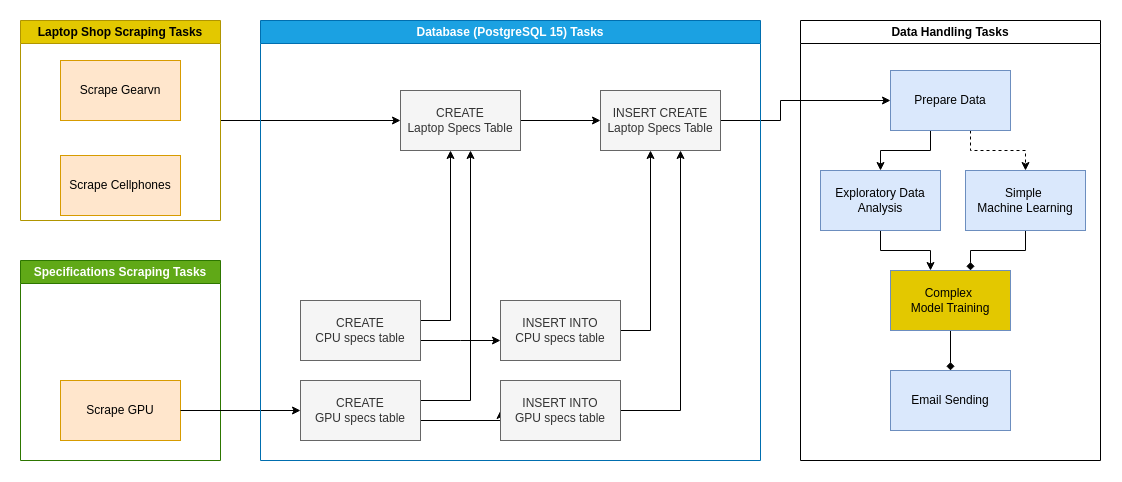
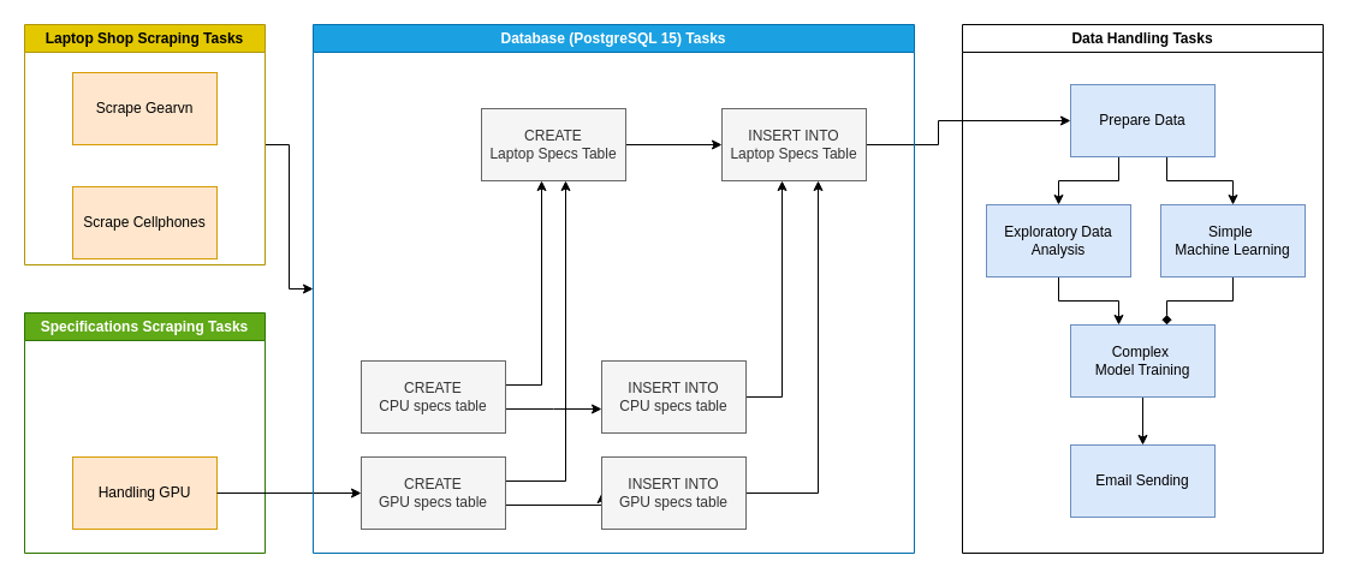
  <mxCell id="0" />
  <mxCell id="1" parent="0" />
- <mxCell id="2" style="edgeStyle=orthogonalEdgeStyle;rounded=0;orthogonalLoop=1;jettySize=auto;html=1;" edge="1" parent="1" source="3" target="9"><mxGeometry relative="1" as="geometry" /></mxCell>
+ <mxCell id="2" style="edgeStyle=orthogonalEdgeStyle;rounded=0;orthogonalLoop=1;jettySize=auto;html=1;" edge="1" parent="1" source="3" target="23"><mxGeometry relative="1" as="geometry" /></mxCell>
  <mxCell id="3" value="&lt;div&gt;Laptop Shop Scraping Tasks&lt;br&gt;&lt;/div&gt;" style="swimlane;whiteSpace=wrap;html=1;fillColor=#e3c800;fontColor=#000000;strokeColor=#B09500;rounded=0;" vertex="1" parent="1"><mxGeometry x="20" y="20" width="200" height="200" as="geometry" /></mxCell>
  <mxCell id="4" value="Scrape Cellphones" style="rounded=0;whiteSpace=wrap;html=1;fillColor=#ffe6cc;strokeColor=#d79b00;" vertex="1" parent="3"><mxGeometry x="40" y="135" width="120" height="60" as="geometry" /></mxCell>
  <mxCell id="5" value="Scrape Gearvn" style="rounded=0;whiteSpace=wrap;html=1;fillColor=#ffe6cc;strokeColor=#d79b00;" vertex="1" parent="3"><mxGeometry x="40" y="40" width="120" height="60" as="geometry" /></mxCell>
  <mxCell id="6" value="Specifications Scraping Tasks" style="swimlane;whiteSpace=wrap;html=1;fillColor=#60a917;fontColor=#ffffff;strokeColor=#2D7600;rounded=0;" vertex="1" parent="1"><mxGeometry x="20" y="260" width="200" height="200" as="geometry" /></mxCell>
- <mxCell id="7" value="Scrape GPU" style="rounded=0;whiteSpace=wrap;html=1;fillColor=#ffe6cc;strokeColor=#d79b00;" vertex="1" parent="6"><mxGeometry x="40" y="120" width="120" height="60" as="geometry" /></mxCell>
+ <mxCell id="7" value="Handling GPU" style="rounded=0;whiteSpace=wrap;html=1;fillColor=#ffe6cc;strokeColor=#d79b00;" vertex="1" parent="6"><mxGeometry x="40" y="120" width="120" height="60" as="geometry" /></mxCell>
  <mxCell id="8" style="edgeStyle=orthogonalEdgeStyle;rounded=0;orthogonalLoop=1;jettySize=auto;html=1;" edge="1" parent="1" source="9" target="22"><mxGeometry relative="1" as="geometry" /></mxCell>
  <mxCell id="9" value="&lt;div&gt;CREATE &lt;br&gt;&lt;/div&gt;&lt;div&gt;Laptop Specs Table&lt;/div&gt;" style="rounded=0;whiteSpace=wrap;html=1;fillColor=#f5f5f5;fontColor=#333333;strokeColor=#666666;" vertex="1" parent="1"><mxGeometry x="400" y="90" width="120" height="60" as="geometry" /></mxCell>
  <mxCell id="10" value="" style="edgeStyle=orthogonalEdgeStyle;rounded=0;orthogonalLoop=1;jettySize=auto;html=1;" edge="1" parent="1" source="12" target="18"><mxGeometry relative="1" as="geometry"><Array as="points"><mxPoint x="460" y="340" /><mxPoint x="460" y="340" /></Array></mxGeometry></mxCell>
  <mxCell id="11" style="edgeStyle=orthogonalEdgeStyle;rounded=0;orthogonalLoop=1;jettySize=auto;html=1;exitX=1;exitY=0.5;exitDx=0;exitDy=0;" edge="1" parent="1" source="12" target="9"><mxGeometry relative="1" as="geometry"><Array as="points"><mxPoint x="420" y="320" /><mxPoint x="450" y="320" /></Array></mxGeometry></mxCell>
  <mxCell id="12" value="CREATE&lt;br&gt;&lt;div&gt;CPU specs table&lt;br&gt;&lt;/div&gt;" style="rounded=0;whiteSpace=wrap;html=1;fillColor=#f5f5f5;fontColor=#333333;strokeColor=#666666;" vertex="1" parent="1"><mxGeometry x="300" y="300" width="120" height="60" as="geometry" /></mxCell>
  <mxCell id="13" style="edgeStyle=orthogonalEdgeStyle;rounded=0;orthogonalLoop=1;jettySize=auto;html=1;entryX=0;entryY=0.5;entryDx=0;entryDy=0;" edge="1" parent="1" source="15" target="20"><mxGeometry relative="1" as="geometry"><Array as="points"><mxPoint x="500" y="420" /></Array></mxGeometry></mxCell>
  <mxCell id="14" style="edgeStyle=orthogonalEdgeStyle;rounded=0;orthogonalLoop=1;jettySize=auto;html=1;" edge="1" parent="1" source="15" target="9"><mxGeometry relative="1" as="geometry"><Array as="points"><mxPoint x="470" y="400" /></Array></mxGeometry></mxCell>
  <mxCell id="15" value="&lt;div&gt;CREATE&lt;br&gt;&lt;/div&gt;&lt;div&gt;GPU specs table&lt;br&gt;&lt;/div&gt;" style="rounded=0;whiteSpace=wrap;html=1;fillColor=#f5f5f5;fontColor=#333333;strokeColor=#666666;" vertex="1" parent="1"><mxGeometry x="300" y="380" width="120" height="60" as="geometry" /></mxCell>
  <mxCell id="16" style="edgeStyle=orthogonalEdgeStyle;rounded=0;orthogonalLoop=1;jettySize=auto;html=1;" edge="1" parent="1" source="7" target="15"><mxGeometry relative="1" as="geometry" /></mxCell>
  <mxCell id="17" style="edgeStyle=orthogonalEdgeStyle;rounded=0;orthogonalLoop=1;jettySize=auto;html=1;" edge="1" parent="1"><mxGeometry relative="1" as="geometry"><mxPoint x="610" y="330" as="sourcePoint" /><mxPoint x="650" y="150" as="targetPoint" /><Array as="points"><mxPoint x="650" y="330" /></Array></mxGeometry></mxCell>
  <mxCell id="18" value="&lt;div&gt;INSERT INTO &lt;br&gt;&lt;/div&gt;&lt;div&gt;CPU specs table&lt;br&gt;&lt;/div&gt;" style="rounded=0;whiteSpace=wrap;html=1;fillColor=#f5f5f5;fontColor=#333333;strokeColor=#666666;" vertex="1" parent="1"><mxGeometry x="500" y="300" width="120" height="60" as="geometry" /></mxCell>
  <mxCell id="19" style="edgeStyle=orthogonalEdgeStyle;rounded=0;orthogonalLoop=1;jettySize=auto;html=1;" edge="1" parent="1" source="20" target="22"><mxGeometry relative="1" as="geometry"><Array as="points"><mxPoint x="680" y="410" /></Array></mxGeometry></mxCell>
  <mxCell id="20" value="&lt;div&gt;INSERT INTO &lt;br&gt;&lt;/div&gt;&lt;div&gt;GPU specs table&lt;br&gt;&lt;/div&gt;" style="rounded=0;whiteSpace=wrap;html=1;fillColor=#f5f5f5;fontColor=#333333;strokeColor=#666666;" vertex="1" parent="1"><mxGeometry x="500" y="380" width="120" height="60" as="geometry" /></mxCell>
  <mxCell id="21" style="edgeStyle=orthogonalEdgeStyle;rounded=0;orthogonalLoop=1;jettySize=auto;html=1;" edge="1" parent="1" source="22" target="27"><mxGeometry relative="1" as="geometry"><Array as="points"><mxPoint x="780" y="120" /><mxPoint x="780" y="100" /></Array></mxGeometry></mxCell>
- <mxCell id="22" value="&lt;div&gt;INSERT CREATE &lt;br&gt;&lt;/div&gt;&lt;div&gt;Laptop Specs Table&lt;/div&gt;" style="rounded=0;whiteSpace=wrap;html=1;fillColor=#f5f5f5;fontColor=#333333;strokeColor=#666666;" vertex="1" parent="1"><mxGeometry x="600" y="90" width="120" height="60" as="geometry" /></mxCell>
+ <mxCell id="22" value="&lt;div&gt;INSERT INTO &lt;br&gt;&lt;/div&gt;&lt;div&gt;Laptop Specs Table&lt;/div&gt;" style="rounded=0;whiteSpace=wrap;html=1;fillColor=#f5f5f5;fontColor=#333333;strokeColor=#666666;" vertex="1" parent="1"><mxGeometry x="600" y="90" width="120" height="60" as="geometry" /></mxCell>
  <mxCell id="23" value="Database (PostgreSQL 15) Tasks" style="swimlane;whiteSpace=wrap;html=1;fillColor=#1ba1e2;strokeColor=#006EAF;fontColor=#ffffff;rounded=0;" vertex="1" parent="1"><mxGeometry x="260" y="20" width="500" height="440" as="geometry" /></mxCell>
  <mxCell id="24" value="Data Handling Tasks" style="swimlane;whiteSpace=wrap;html=1;rounded=0;" vertex="1" parent="1"><mxGeometry x="800" y="20" width="300" height="440" as="geometry" /></mxCell>
  <mxCell id="25" style="edgeStyle=orthogonalEdgeStyle;rounded=0;orthogonalLoop=1;jettySize=auto;html=1;" edge="1" parent="24" source="27" target="29"><mxGeometry relative="1" as="geometry"><Array as="points"><mxPoint x="130" y="130" /><mxPoint x="80" y="130" /></Array></mxGeometry></mxCell>
- <mxCell id="26" style="edgeStyle=orthogonalEdgeStyle;rounded=0;orthogonalLoop=1;jettySize=auto;html=1;dashed=1;" edge="1" parent="24" source="27" target="31"><mxGeometry relative="1" as="geometry"><Array as="points"><mxPoint x="170" y="130" /><mxPoint x="225" y="130" /></Array></mxGeometry></mxCell>
+ <mxCell id="26" style="edgeStyle=orthogonalEdgeStyle;rounded=0;orthogonalLoop=1;jettySize=auto;html=1;" edge="1" parent="24" source="27" target="31"><mxGeometry relative="1" as="geometry"><Array as="points"><mxPoint x="170" y="130" /><mxPoint x="225" y="130" /></Array></mxGeometry></mxCell>
  <mxCell id="27" value="&lt;div&gt;Prepare Data&lt;/div&gt;" style="rounded=0;whiteSpace=wrap;html=1;fillColor=#dae8fc;strokeColor=#6c8ebf;" vertex="1" parent="24"><mxGeometry x="90" y="50" width="120" height="60" as="geometry" /></mxCell>
  <mxCell id="28" style="edgeStyle=orthogonalEdgeStyle;rounded=0;orthogonalLoop=1;jettySize=auto;html=1;" edge="1" parent="24" source="29" target="33"><mxGeometry relative="1" as="geometry"><Array as="points"><mxPoint x="80" y="230" /><mxPoint x="130" y="230" /></Array></mxGeometry></mxCell>
  <mxCell id="29" value="Exploratory Data Analysis" style="rounded=0;whiteSpace=wrap;html=1;fillColor=#dae8fc;strokeColor=#6c8ebf;" vertex="1" parent="24"><mxGeometry x="20" y="150" width="120" height="60" as="geometry" /></mxCell>
  <mxCell id="30" style="edgeStyle=orthogonalEdgeStyle;rounded=0;orthogonalLoop=1;jettySize=auto;html=1;endArrow=diamond;" edge="1" parent="24" source="31" target="33"><mxGeometry relative="1" as="geometry"><Array as="points"><mxPoint x="225" y="230" /><mxPoint x="170" y="230" /></Array></mxGeometry></mxCell>
  <mxCell id="31" value="&lt;div&gt;Simple&amp;nbsp;&lt;/div&gt;&lt;div&gt;Machine Learning&lt;/div&gt;" style="rounded=0;whiteSpace=wrap;html=1;fillColor=#dae8fc;strokeColor=#6c8ebf;" vertex="1" parent="24"><mxGeometry x="165" y="150" width="120" height="60" as="geometry" /></mxCell>
- <mxCell id="32" style="edgeStyle=orthogonalEdgeStyle;rounded=0;orthogonalLoop=1;jettySize=auto;html=1;endArrow=diamond;" edge="1" parent="24" source="33" target="34"><mxGeometry relative="1" as="geometry" /></mxCell>
- <mxCell id="33" value="&lt;div&gt;Complex&amp;nbsp;&lt;/div&gt;&lt;div&gt;Model Training&lt;/div&gt;" style="rounded=0;whiteSpace=wrap;html=1;fillColor=#e3c800;strokeColor=#6c8ebf;" vertex="1" parent="24"><mxGeometry x="90" y="250" width="120" height="60" as="geometry" /></mxCell>
+ <mxCell id="32" style="edgeStyle=orthogonalEdgeStyle;rounded=0;orthogonalLoop=1;jettySize=auto;html=1;" edge="1" parent="24" source="33" target="34"><mxGeometry relative="1" as="geometry" /></mxCell>
+ <mxCell id="33" value="&lt;div&gt;Complex&amp;nbsp;&lt;/div&gt;&lt;div&gt;Model Training&lt;/div&gt;" style="rounded=0;whiteSpace=wrap;html=1;fillColor=#dae8fc;strokeColor=#6c8ebf;" vertex="1" parent="24"><mxGeometry x="90" y="250" width="120" height="60" as="geometry" /></mxCell>
  <mxCell id="34" value="Email Sending" style="rounded=0;whiteSpace=wrap;html=1;fillColor=#dae8fc;strokeColor=#6c8ebf;" vertex="1" parent="24"><mxGeometry x="90" y="350" width="120" height="60" as="geometry" /></mxCell>
